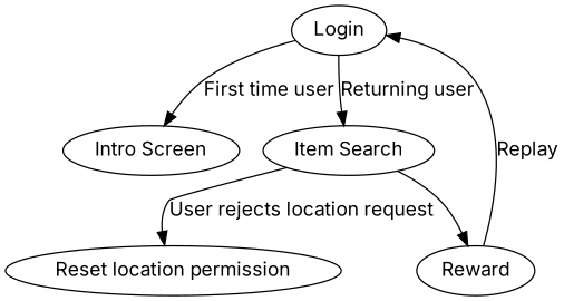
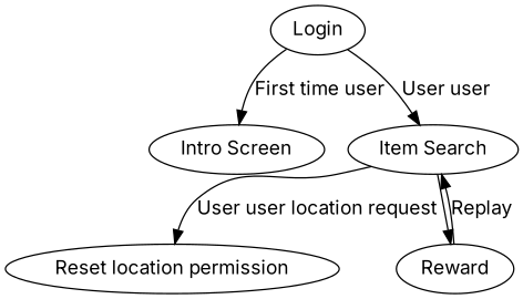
  digraph {
    fontname=Inter
    node [fontname=Inter]
    edge [fontname=Inter]
    Login
    "Intro Screen"
    "Item Search"
    "Reset location permission"
    Reward
    Login -> "Intro Screen" [label="First time user"]
-   Login -> "Item Search" [label="Returning user"]
-   "Item Search" -> "Reset location permission" [label="User rejects location request"]
+   Login -> "Item Search" [label="User user"]
+   "Item Search" -> "Reset location permission" [label="User user location request"]
    "Item Search" -> Reward
-   Reward -> Login [label=Replay]
+   Reward -> "Item Search" [label=Replay]
  }
